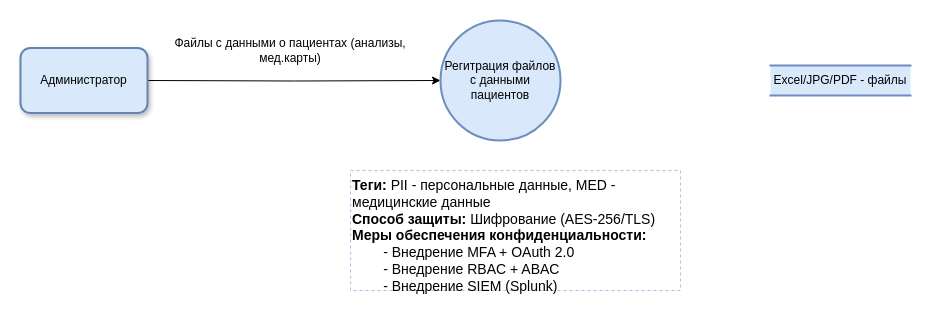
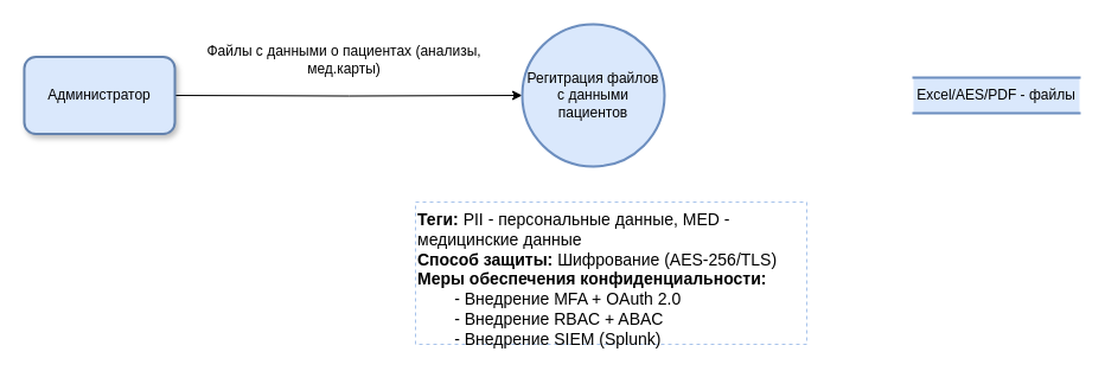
  <mxCell id="0" />
  <mxCell id="1" parent="0" />
  <mxCell id="2" style="edgeStyle=orthogonalEdgeStyle;rounded=0;orthogonalLoop=1;jettySize=auto;html=1;exitX=1;exitY=0.5;exitDx=0;exitDy=0;" parent="1" target="3" edge="1"><mxGeometry relative="1" as="geometry"><mxPoint x="147" y="80" as="sourcePoint" /></mxGeometry></mxCell>
  <mxCell id="3" value="Регитрация файлов с данными пациентов" style="shape=ellipse;html=1;dashed=0;whiteSpace=wrap;aspect=fixed;perimeter=ellipsePerimeter;fillColor=#dae8fc;strokeColor=#6c8ebf;strokeWidth=2;" parent="1" vertex="1"><mxGeometry x="440" y="20" width="120" height="120" as="geometry" /></mxCell>
- <mxCell id="4" value="Excel/JPG/PDF - файлы" style="html=1;dashed=0;whiteSpace=wrap;shape=partialRectangle;right=0;left=0;fillColor=#dae8fc;strokeColor=#6c8ebf;strokeWidth=2;" parent="1" vertex="1"><mxGeometry x="770" y="65" width="140" height="30" as="geometry" /></mxCell>
+ <mxCell id="4" value="Excel/AES/PDF - файлы" style="html=1;dashed=0;whiteSpace=wrap;shape=partialRectangle;right=0;left=0;fillColor=#dae8fc;strokeColor=#6c8ebf;strokeWidth=2;" parent="1" vertex="1"><mxGeometry x="770" y="65" width="140" height="30" as="geometry" /></mxCell>
  <mxCell id="5" value="Файлы с данными о пациентах (анализы, мед.карты)" style="text;html=1;align=center;verticalAlign=middle;whiteSpace=wrap;rounded=0;" parent="1" vertex="1"><mxGeometry x="160" y="30" width="260" height="40" as="geometry" /></mxCell>
  <mxCell id="6" value="Администратор" style="html=1;dashed=0;whiteSpace=wrap;rounded=1;fillColor=#dae8fc;strokeColor=light-dark(#6483af, #334a6c);strokeWidth=2;shadow=1;" parent="1" vertex="1"><mxGeometry x="20" y="47.5" width="127" height="65" as="geometry" /></mxCell>
  <mxCell id="7" value="&lt;div&gt;&lt;b&gt;Теги:&lt;/b&gt; PII - персональные данные, MED - медицинские данные&lt;/div&gt;&lt;div&gt;&lt;b&gt;Способ защиты:&lt;/b&gt; Шифрование (AES-256/TLS)&lt;/div&gt;&lt;div&gt;&lt;b&gt;Меры обеспечения конфиденциальности:&lt;/b&gt;&lt;/div&gt;&lt;div&gt;&lt;span style=&quot;font-weight: bold; white-space: pre;&quot;&gt;&#09;&lt;/span&gt;- Внедрение MFA + OAuth 2.0&lt;br&gt;&lt;/div&gt;&lt;div&gt;&lt;span style=&quot;white-space: pre;&quot;&gt;&#09;&lt;/span&gt;-&amp;nbsp;&lt;span style=&quot;background-color: transparent; color: light-dark(rgb(0, 0, 0), rgb(255, 255, 255));&quot;&gt;Внедрение&lt;/span&gt;&lt;span style=&quot;background-color: transparent; color: light-dark(rgb(0, 0, 0), rgb(255, 255, 255));&quot;&gt;&amp;nbsp;&lt;/span&gt;&lt;span style=&quot;background-color: transparent; color: light-dark(rgb(0, 0, 0), rgb(255, 255, 255));&quot;&gt;RBAC + ABAC&lt;/span&gt;&lt;/div&gt;&lt;div&gt;&lt;span style=&quot;white-space: pre;&quot;&gt;&#09;&lt;/span&gt;- Внедрение SIEM (Splunk)&lt;br&gt;&lt;/div&gt;&lt;div&gt;&lt;br&gt;&lt;/div&gt;" style="text;html=1;align=left;verticalAlign=top;whiteSpace=wrap;rounded=0;textShadow=0;labelBorderColor=none;labelBackgroundColor=none;fontSize=14;dashed=1;strokeColor=#A9C4EB;" vertex="1" parent="1"><mxGeometry x="350" y="170" width="330" height="120" as="geometry" /></mxCell>
